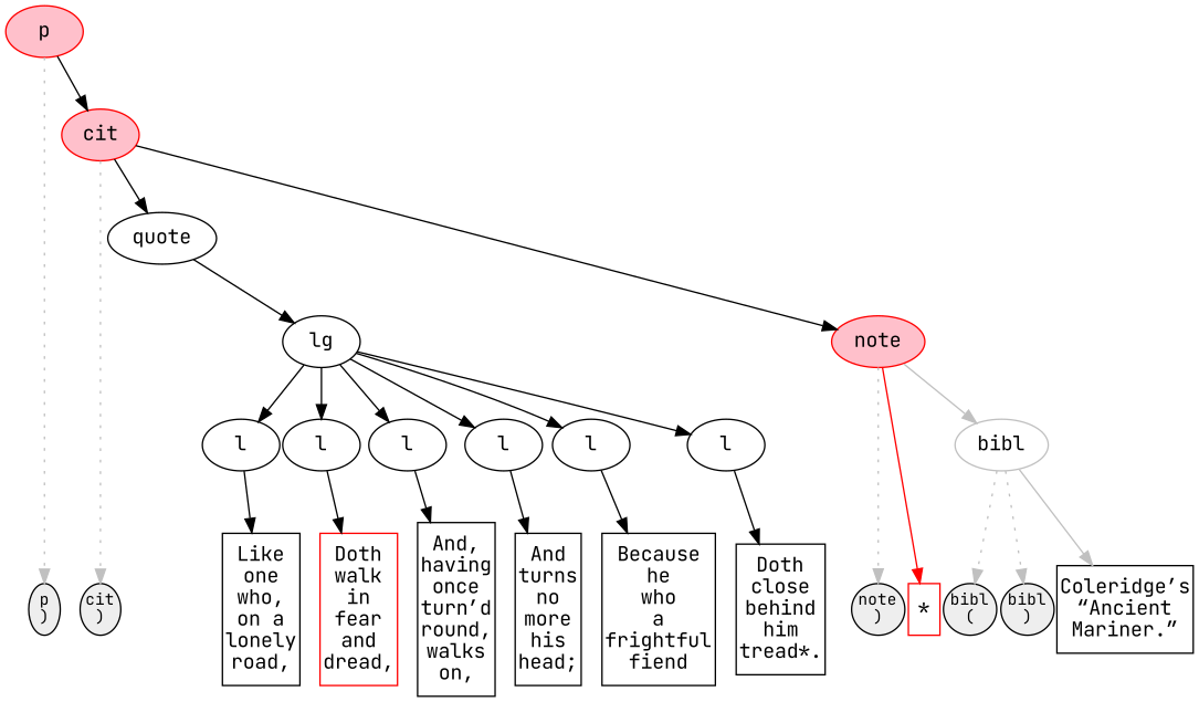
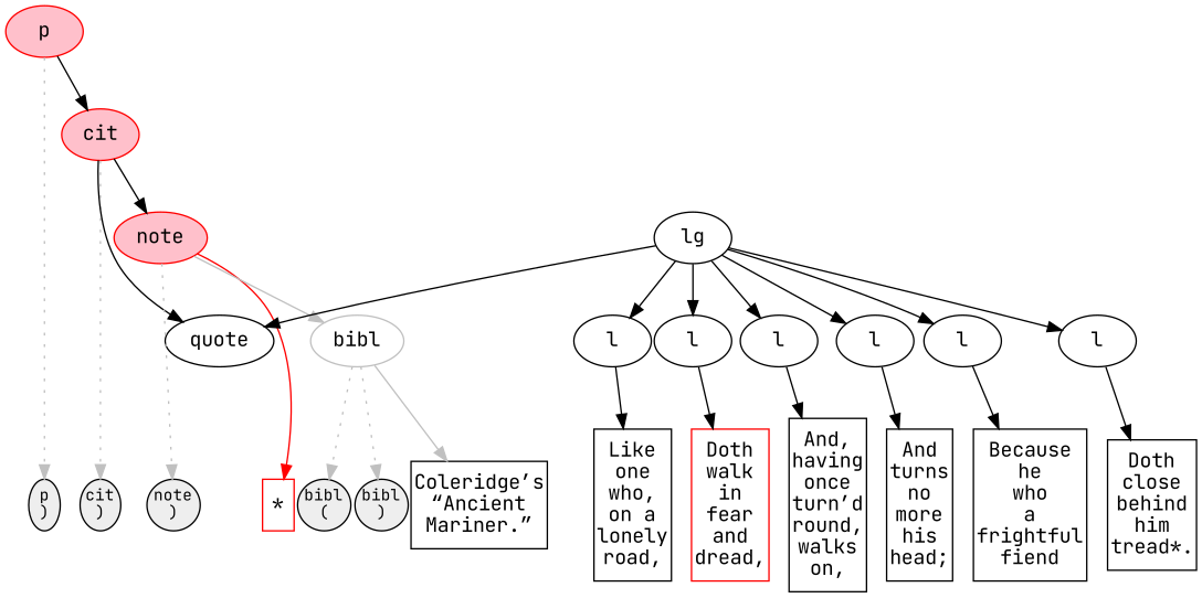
  digraph {
    fontname="JetBrains Mono"
    nodesep=0.03
    node [color=transparent fillcolor="#EEEEEE" fontname="JetBrains Mono" margin=0 ordering=out shape=ellipse style=invis]
    edge [color=black fontname="JetBrains Mono" style=invis]
    n1 [fontsize=5 label="p\n(" width=0.03]
    n2 [color=black fontsize=11 label="p\n)" style=filled width=0.3]
    n3 [fontsize=5 label="cit\n(" width=0.03]
    n4 [color=black fontsize=11 label="cit\n)" style=filled width=0.3]
    n5 [fontsize=5 label="quote\n(" width=0.03]
    n6 [fontsize=5 label="quote\n)" width=0.03]
    n7 [fontsize=5 label="lg\n(" width=0.03]
    n8 [fontsize=5 label="lg\n)" width=0.03]
    n9 [fontsize=5 label="l\n(" width=0.03]
    n10 [fontsize=5 label="l\n)" width=0.03]
    n11 [color=black label="Like\none\nwho,\non a\nlonely\nroad," margin="0.03, 0.11" shape=box width=0.3 fillcolor="" style=""]
    n12 [fontsize=5 label="l\n(" width=0.03]
    n13 [fontsize=5 label="l\n)" width=0.03]
    n14 [color=red label="Doth\nwalk\nin\nfear\nand\ndread," margin="0.03, 0.11" shape=box width=0.3 fillcolor="" style=""]
    n15 [fontsize=5 label="l\n(" width=0.03]
    n16 [fontsize=5 label="l\n)" width=0.03]
    n17 [color=black label="And,\nhaving\nonce\nturn’d\nround,\nwalks\non," margin="0.03, 0.11" shape=box width=0.3 fillcolor="" style=""]
    n18 [fontsize=5 label="l\n(" width=0.03]
    n19 [fontsize=5 label="l\n)" width=0.03]
    n20 [color=black label="And\nturns\nno\nmore\nhis\nhead;" margin="0.03, 0.11" shape=box width=0.3 fillcolor="" style=""]
    n21 [fontsize=5 label="l\n(" width=0.03]
    n22 [fontsize=5 label="l\n)" width=0.03]
    n23 [color=black label="Because\nhe\nwho\na\nfrightful\nfiend" margin="0.03, 0.11" shape=box width=0.3 fillcolor="" style=""]
    n24 [fontsize=5 label="l\n(" width=0.03]
    n25 [fontsize=5 label="l\n)" width=0.03]
    n26 [color=black label="Doth\nclose\nbehind\nhim\ntread*." margin="0.03, 0.11" shape=box width=0.3 fillcolor="" style=""]
    n27 [fontsize=5 label="note\n(" width=0.03]
    n28 [color=black fontsize=11 label="note\n)" style=filled width=0.3]
    n29 [color=red label="*\n" margin="0.03, 0.11" shape=box width=0.3 fillcolor="" style=""]
    n30 [color=black fontsize=11 label="bibl\n(" style=filled width=0.3]
    n31 [color=black fontsize=11 label="bibl\n)" style=filled width=0.3]
    n32 [color=black label="Coleridge’s\n“Ancient\nMariner.”" margin="0.03, 0.11" shape=box width=0.3 fillcolor="" style=""]
    n33 [color=red fillcolor=pink label=p shape=oval style=filled margin=""]
    n34 [color=red fillcolor=pink label=cit shape=oval style=filled margin=""]
    n35 [color=black label=quote shape=oval fillcolor="" margin="" style=""]
    n36 [color=red fillcolor=pink label=note shape=oval style=filled margin=""]
    n37 [color=black label=lg shape=oval fillcolor="" margin="" style=""]
    n38 [color=gray label=bibl shape=oval fillcolor="" margin="" style=""]
    n39 [color=black label=l shape=oval fillcolor="" margin="" style=""]
    n40 [color=black label=l shape=oval fillcolor="" margin="" style=""]
    n41 [color=black label=l shape=oval fillcolor="" margin="" style=""]
    n42 [color=black label=l shape=oval fillcolor="" margin="" style=""]
    n43 [color=black label=l shape=oval fillcolor="" margin="" style=""]
    n44 [color=black label=l shape=oval fillcolor="" margin="" style=""]
    subgraph sub_1 {
      rank=same
      n1
      n2
      n3
      n4
      n5
      n6
      n7
      n8
      n9
      n10
      n11
      n12
      n13
      n14
      n15
      n16
      n17
      n18
      n19
      n20
      n21
      n22
      n23
      n24
      n25
      n26
      n27
      n28
      n29
      n30
      n31
      n32
    }
    n33 -> n1 [arrowhead=none color=red]
    n33 -> n2 [color=gray style=dotted]
    n33 -> n34 [style=solid]
    n34 -> n3 [arrowhead=none color=red]
    n34 -> n4 [color=gray style=dotted]
    n34 -> n35 [style=solid]
    n34 -> n36 [style=solid]
    n35 -> n5 [arrowhead=none]
    n35 -> n6 [arrowhead=none]
-   n35 -> n37 [style=solid]
+   n37 -> n35 [style=solid]
    n36 -> n27 [arrowhead=none color=red]
    n36 -> n28 [color=gray style=dotted]
    n36 -> n29 [color=red style=solid]
    n36 -> n38 [color=gray style=solid]
    n37 -> n7 [arrowhead=none]
    n37 -> n8 [arrowhead=none]
    n37 -> n39 [style=solid]
    n37 -> n40 [style=solid]
    n37 -> n41 [style=solid]
    n37 -> n42 [style=solid]
    n37 -> n43 [style=solid]
    n37 -> n44 [style=solid]
    n38 -> n30 [color=gray style=dotted]
    n38 -> n31 [color=gray style=dotted]
    n38 -> n32 [color=gray style=solid]
    n39 -> n9 [arrowhead=none]
    n39 -> n10 [arrowhead=none]
    n39 -> n11 [style=solid]
    n40 -> n12 [arrowhead=none]
    n40 -> n13 [arrowhead=none]
    n40 -> n14 [style=solid]
    n41 -> n15 [arrowhead=none]
    n41 -> n16 [arrowhead=none]
    n41 -> n17 [style=solid]
    n42 -> n18 [arrowhead=none]
    n42 -> n19 [arrowhead=none]
    n42 -> n20 [style=solid]
    n43 -> n21 [arrowhead=none]
    n43 -> n22 [arrowhead=none]
    n43 -> n23 [style=solid]
    n44 -> n24 [arrowhead=none]
    n44 -> n25 [arrowhead=none]
    n44 -> n26 [style=solid]
  }
